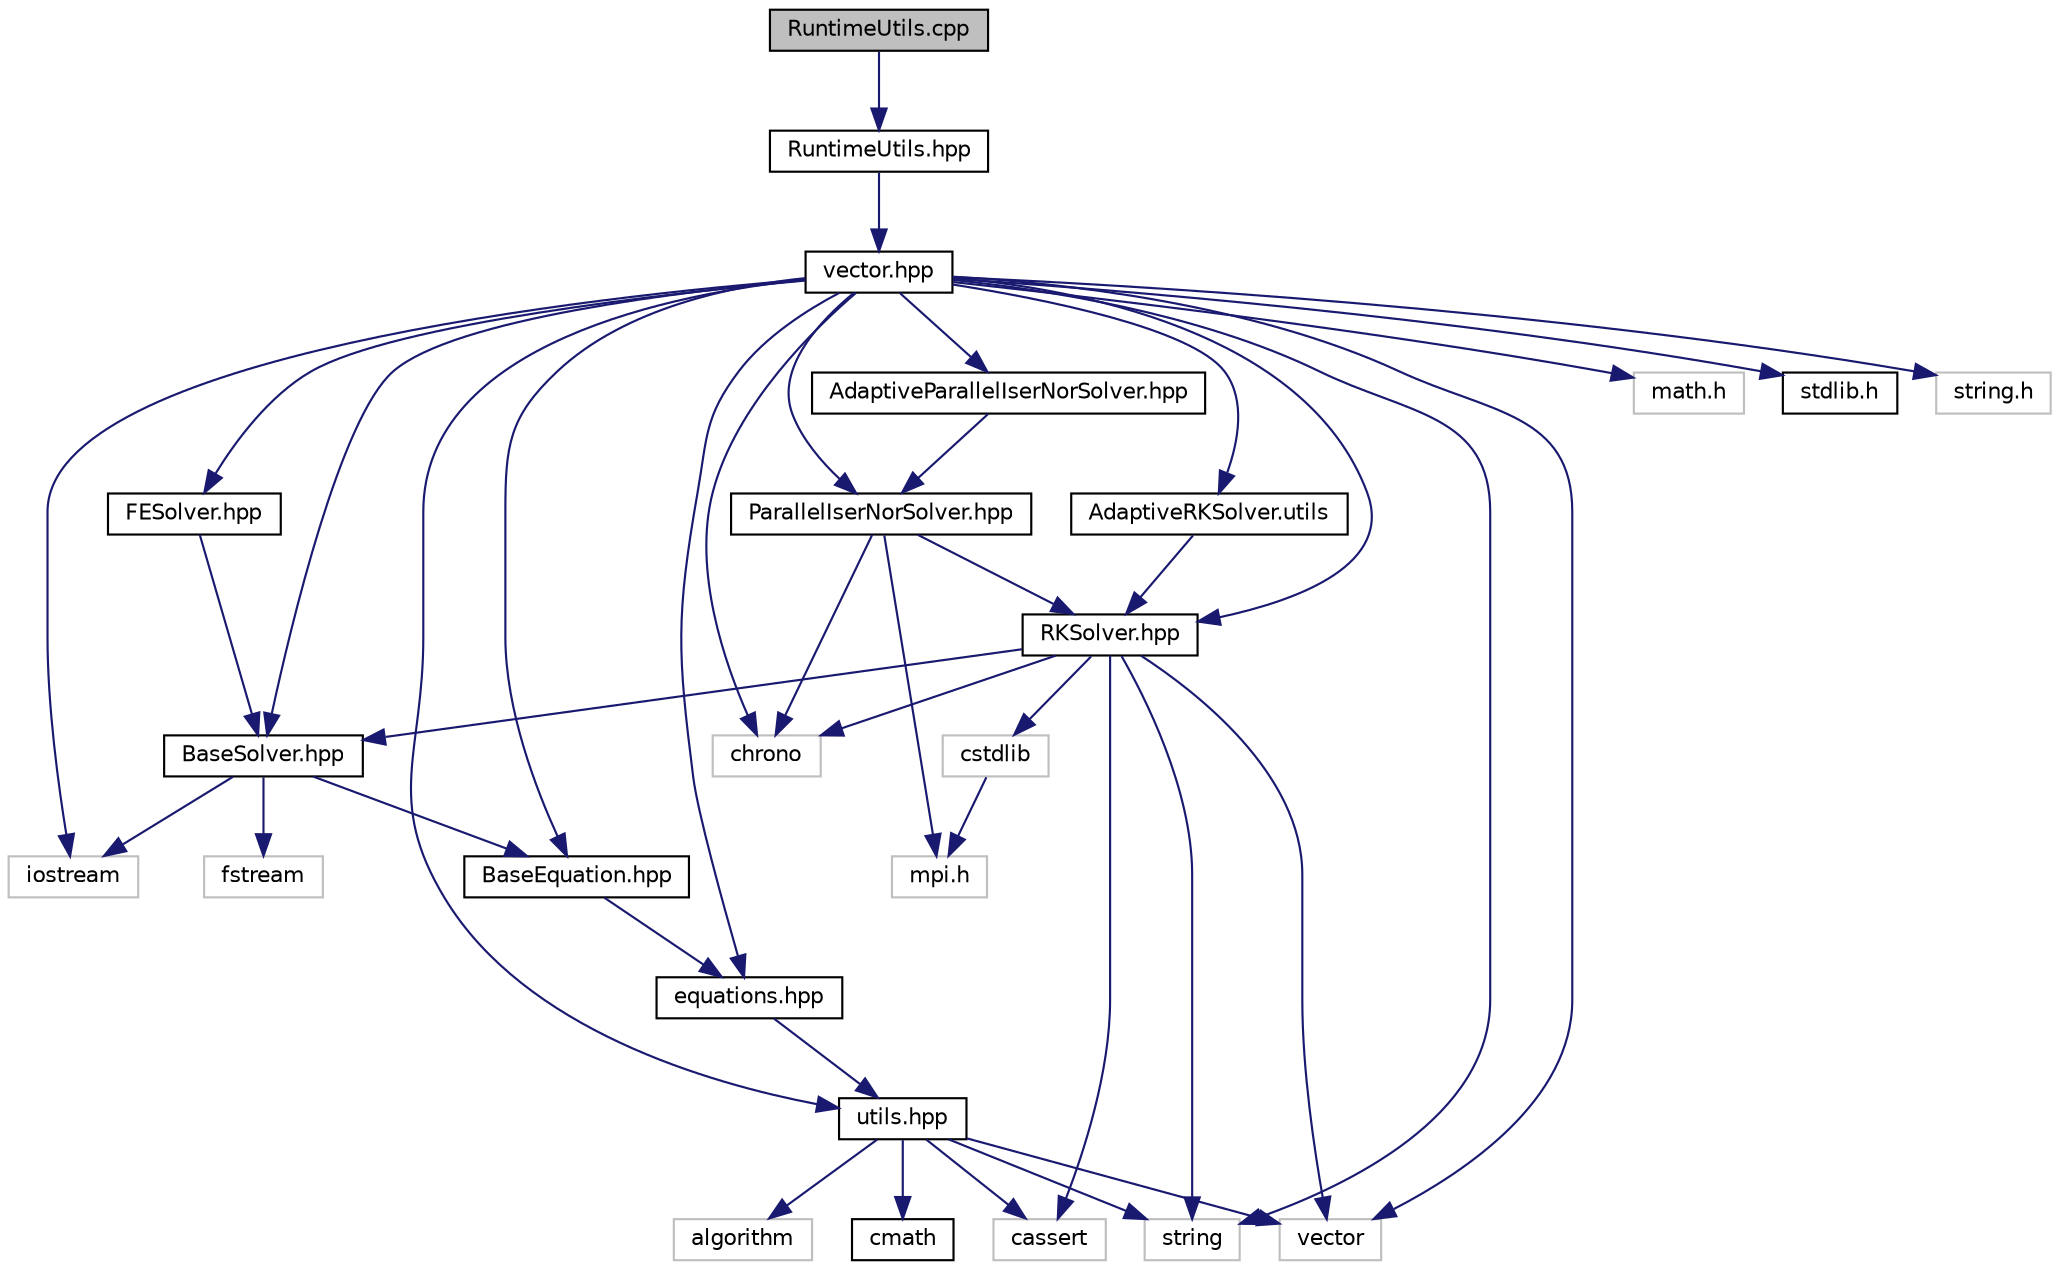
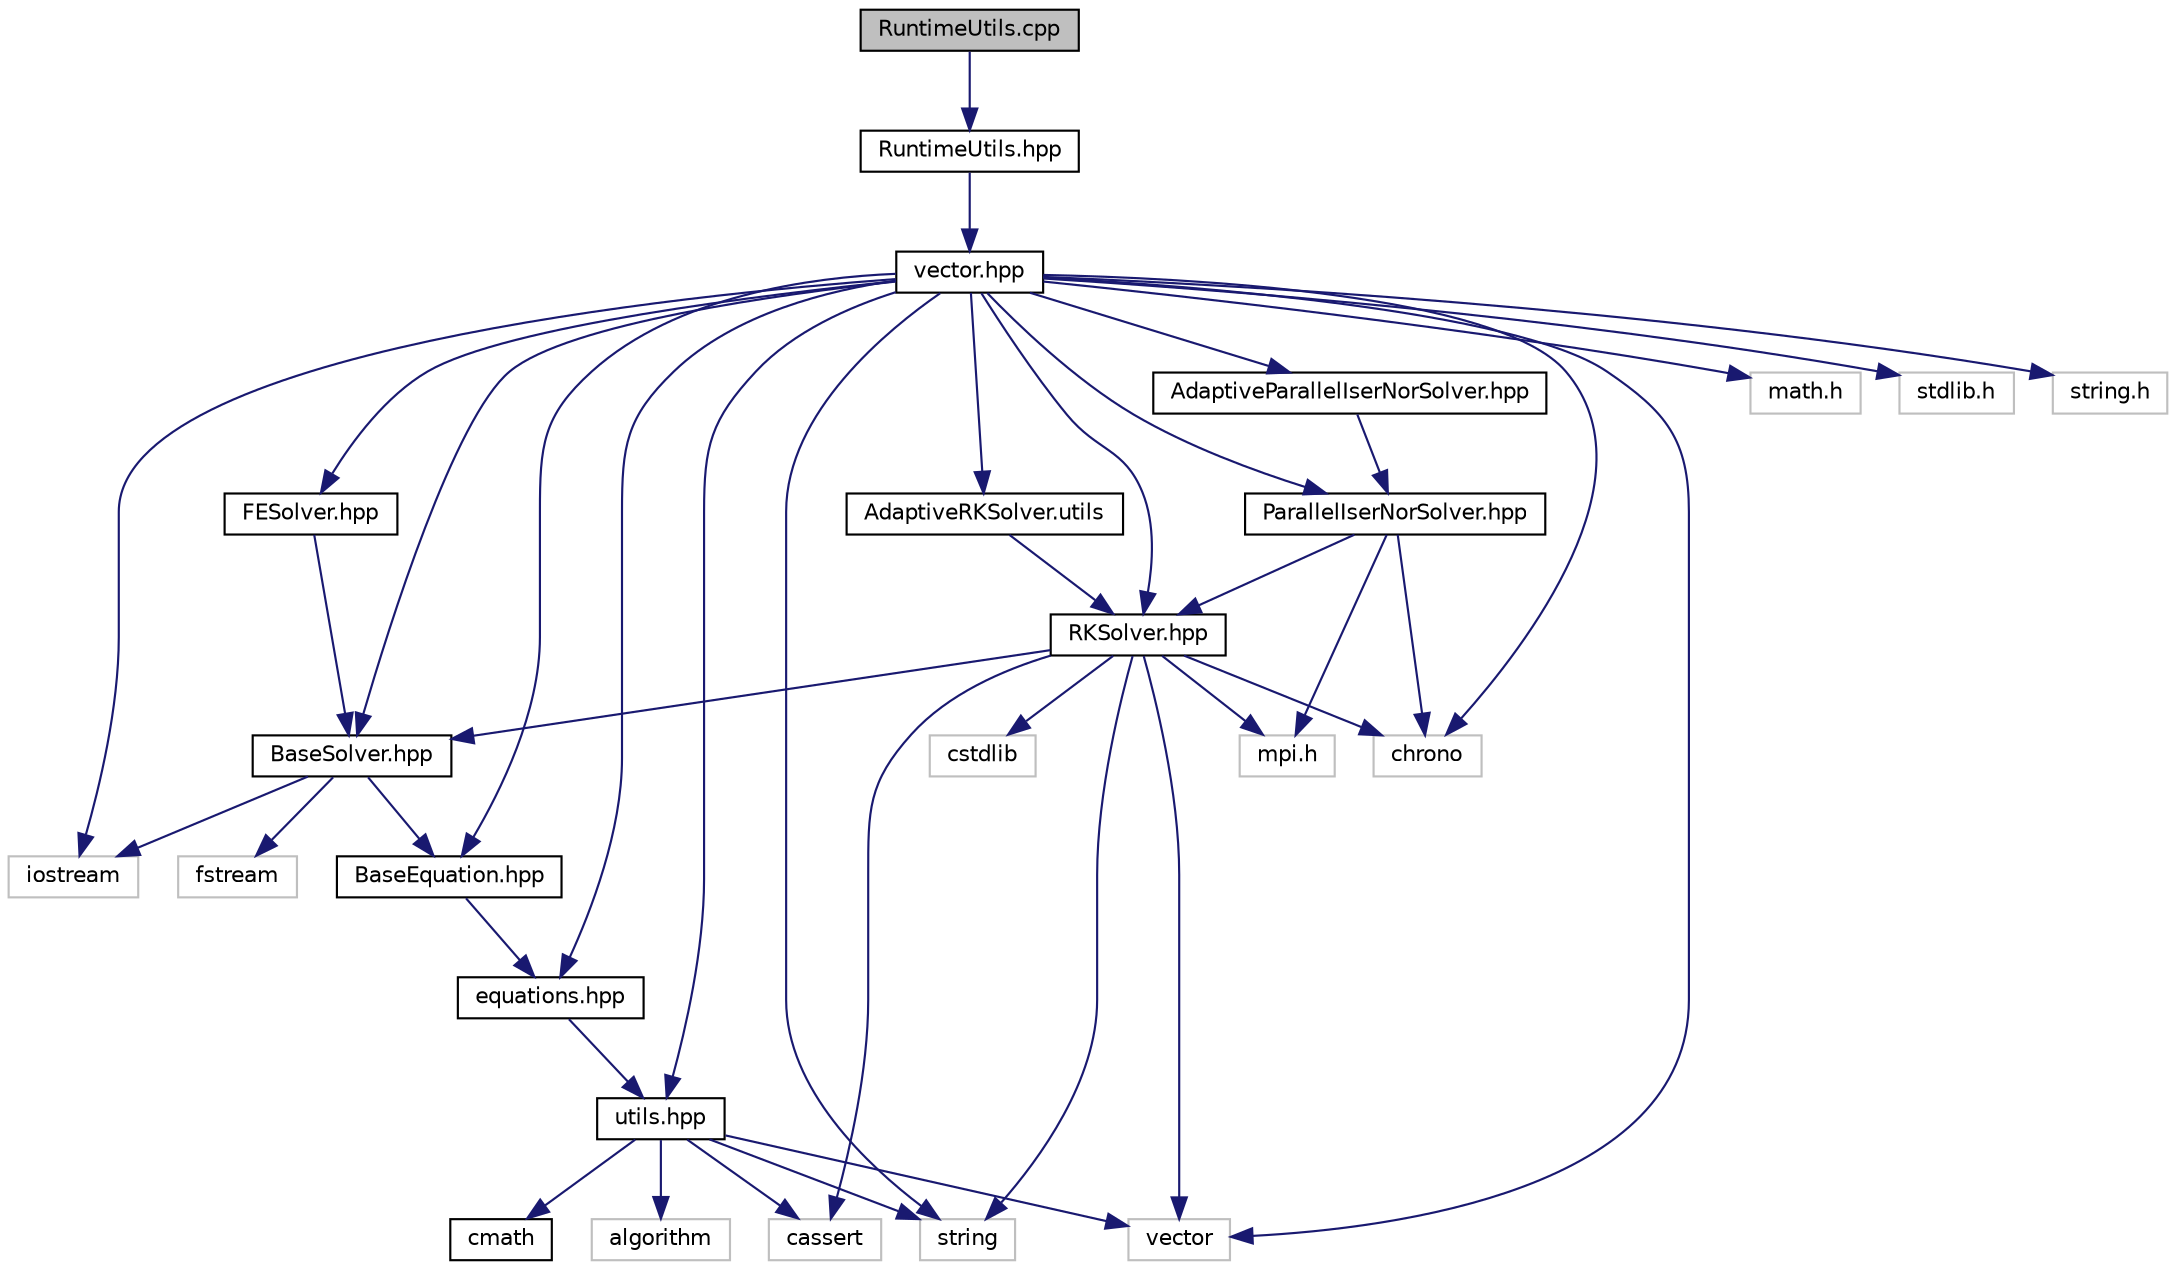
  digraph {
    node [color=black fillcolor=white fontname=Helvetica fontsize=10 shape=record style=filled]
    edge [color=midnightblue fontname=Helvetica fontsize=10 labelfontname=Helvetica labelfontsize=10 style=solid]
    n1 [fillcolor=grey75 fontcolor=black height=0.2 label="RuntimeUtils.cpp" width=0.4]
    n2 [height=0.2 label="RuntimeUtils.hpp" width=0.4]
    n3 [height=0.2 label="vector.hpp" width=0.4]
    n4 [height=0.2 label="FESolver.hpp" width=0.4]
    n5 [height=0.2 label="BaseSolver.hpp" width=0.4]
    n6 [color=grey75 height=0.2 label=iostream width=0.4]
    n7 [height=0.2 label="BaseEquation.hpp" width=0.4]
    n8 [height=0.2 label="equations.hpp" width=0.4]
    n9 [height=0.2 label="utils.hpp" width=0.4]
    n10 [color=grey75 height=0.2 label=string width=0.4]
    n11 [color=grey75 height=0.2 label=vector width=0.4]
    n12 [height=0.2 label="AdaptiveParallelIserNorSolver.hpp" width=0.4]
    n13 [height=0.2 label="ParallelIserNorSolver.hpp" width=0.4]
    n14 [color=grey75 height=0.2 label=chrono width=0.4]
    n15 [height=0.2 label="RKSolver.hpp" width=0.4]
    n16 [height=0.2 label="AdaptiveRKSolver.utils" width=0.4]
    n17 [color=grey75 height=0.2 label="math.h" width=0.4]
-   n18 [height=0.2 label="stdlib.h" width=0.4]
+   n18 [color=grey75 height=0.2 label="stdlib.h" width=0.4]
    n19 [color=grey75 height=0.2 label="string.h" width=0.4]
    n20 [color=grey75 height=0.2 label=fstream width=0.4]
    n21 [color=grey75 height=0.2 label=algorithm width=0.4]
    n22 [color=grey75 height=0.2 label=cassert width=0.4]
    n23 [height=0.2 label=cmath width=0.4]
    n24 [color=grey75 height=0.2 label="mpi.h" width=0.4]
    n25 [color=grey75 height=0.2 label=cstdlib width=0.4]
    n1 -> n2
    n2 -> n3
    n3 -> n4
    n3 -> n5
    n3 -> n6
    n3 -> n7
    n3 -> n8
    n3 -> n9
    n3 -> n10
    n3 -> n11
    n3 -> n12
    n3 -> n13
    n3 -> n14
    n3 -> n15
    n3 -> n16
    n3 -> n17
    n3 -> n18
    n3 -> n19
    n4 -> n5
    n5 -> n6
    n5 -> n7
    n5 -> n20
    n7 -> n8
    n8 -> n9
    n9 -> n10
    n9 -> n11
    n9 -> n21
    n9 -> n22
    n9 -> n23
    n12 -> n13
    n13 -> n14
    n13 -> n15
    n13 -> n24
    n15 -> n5
    n15 -> n10
    n15 -> n11
    n15 -> n14
    n15 -> n22
-   n25 -> n24
+   n15 -> n24
    n15 -> n25
    n16 -> n15
  }
